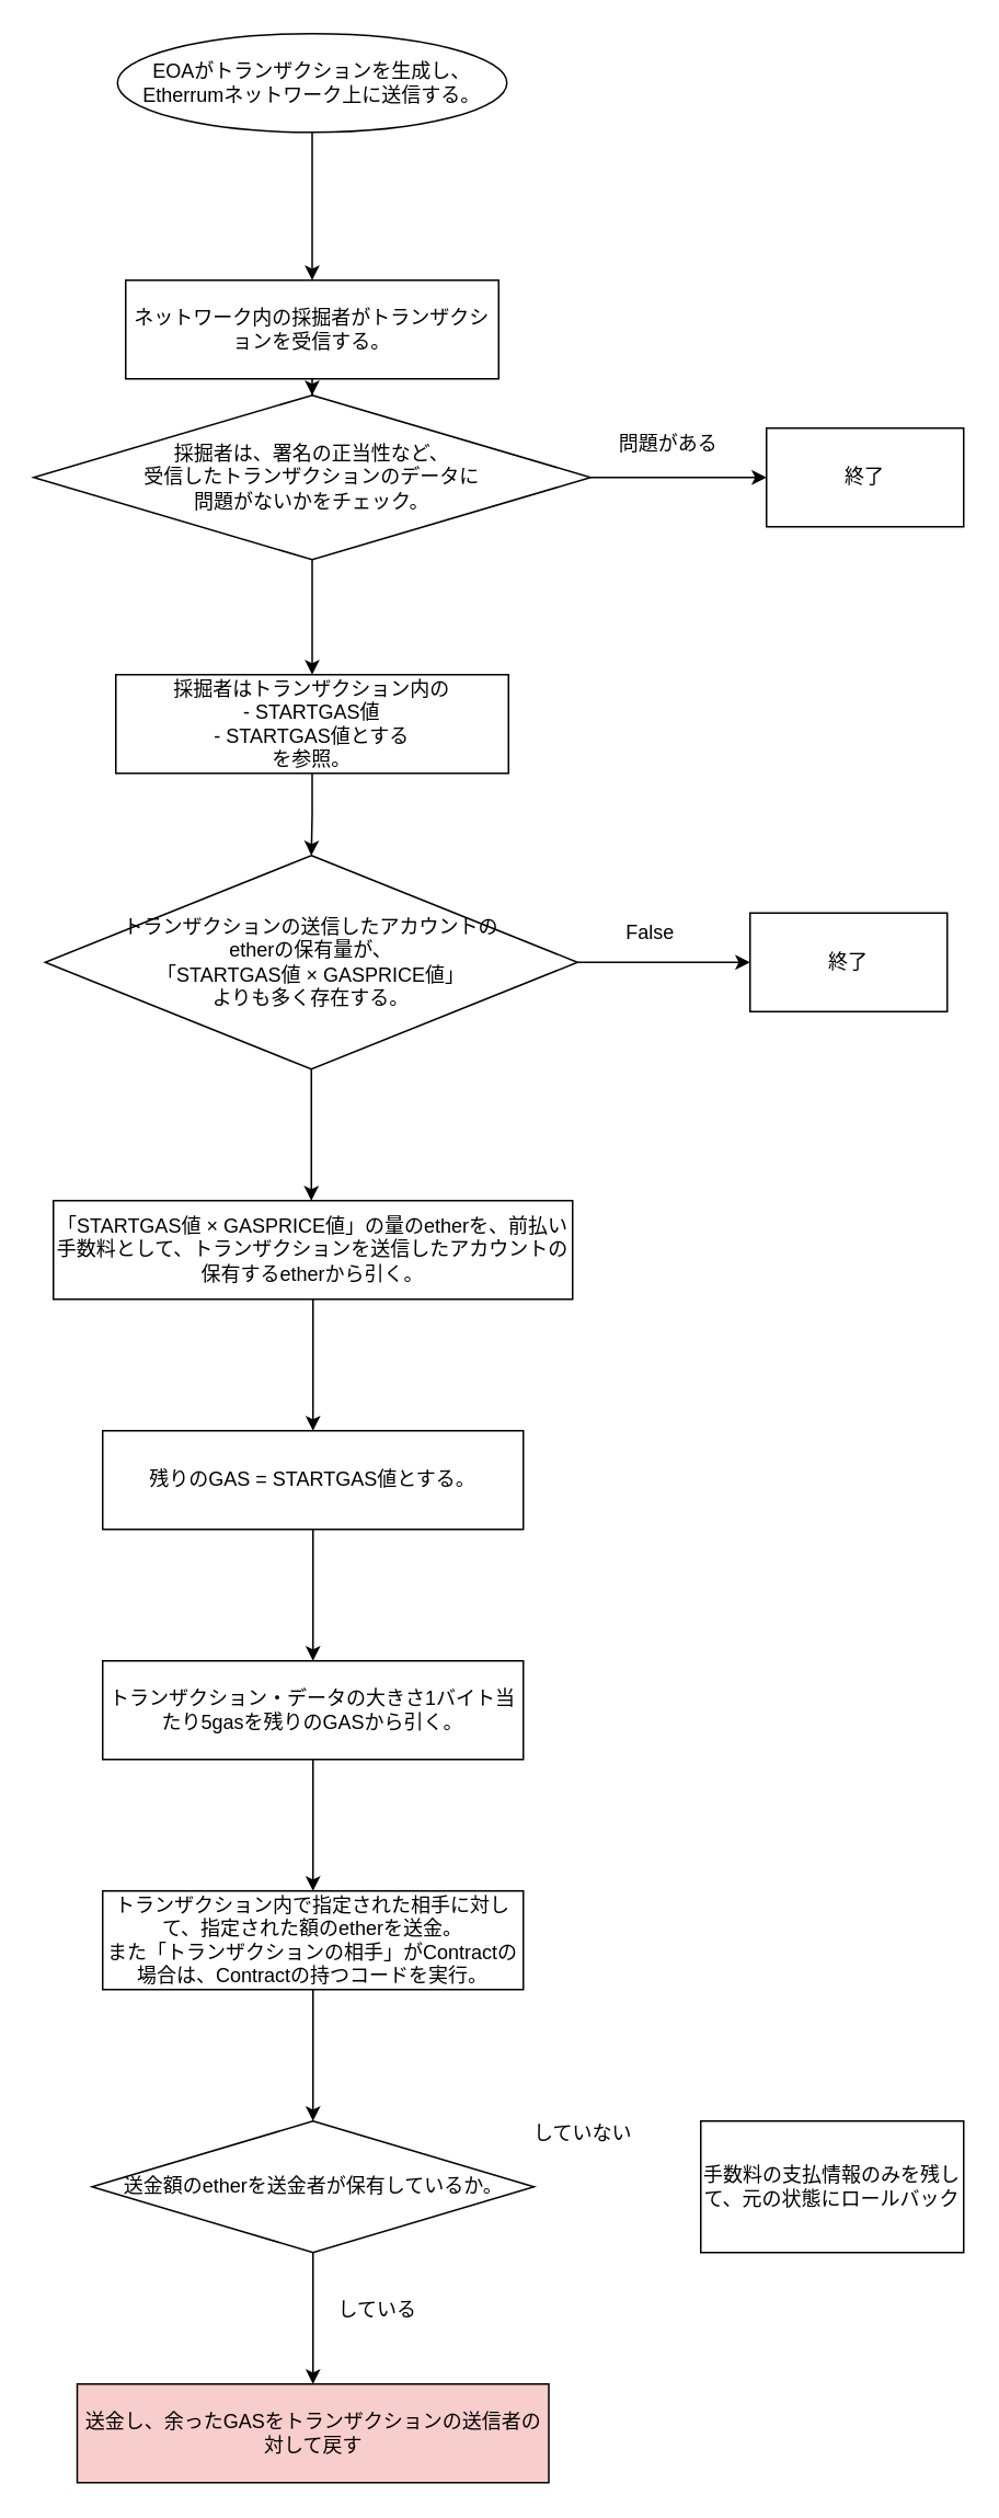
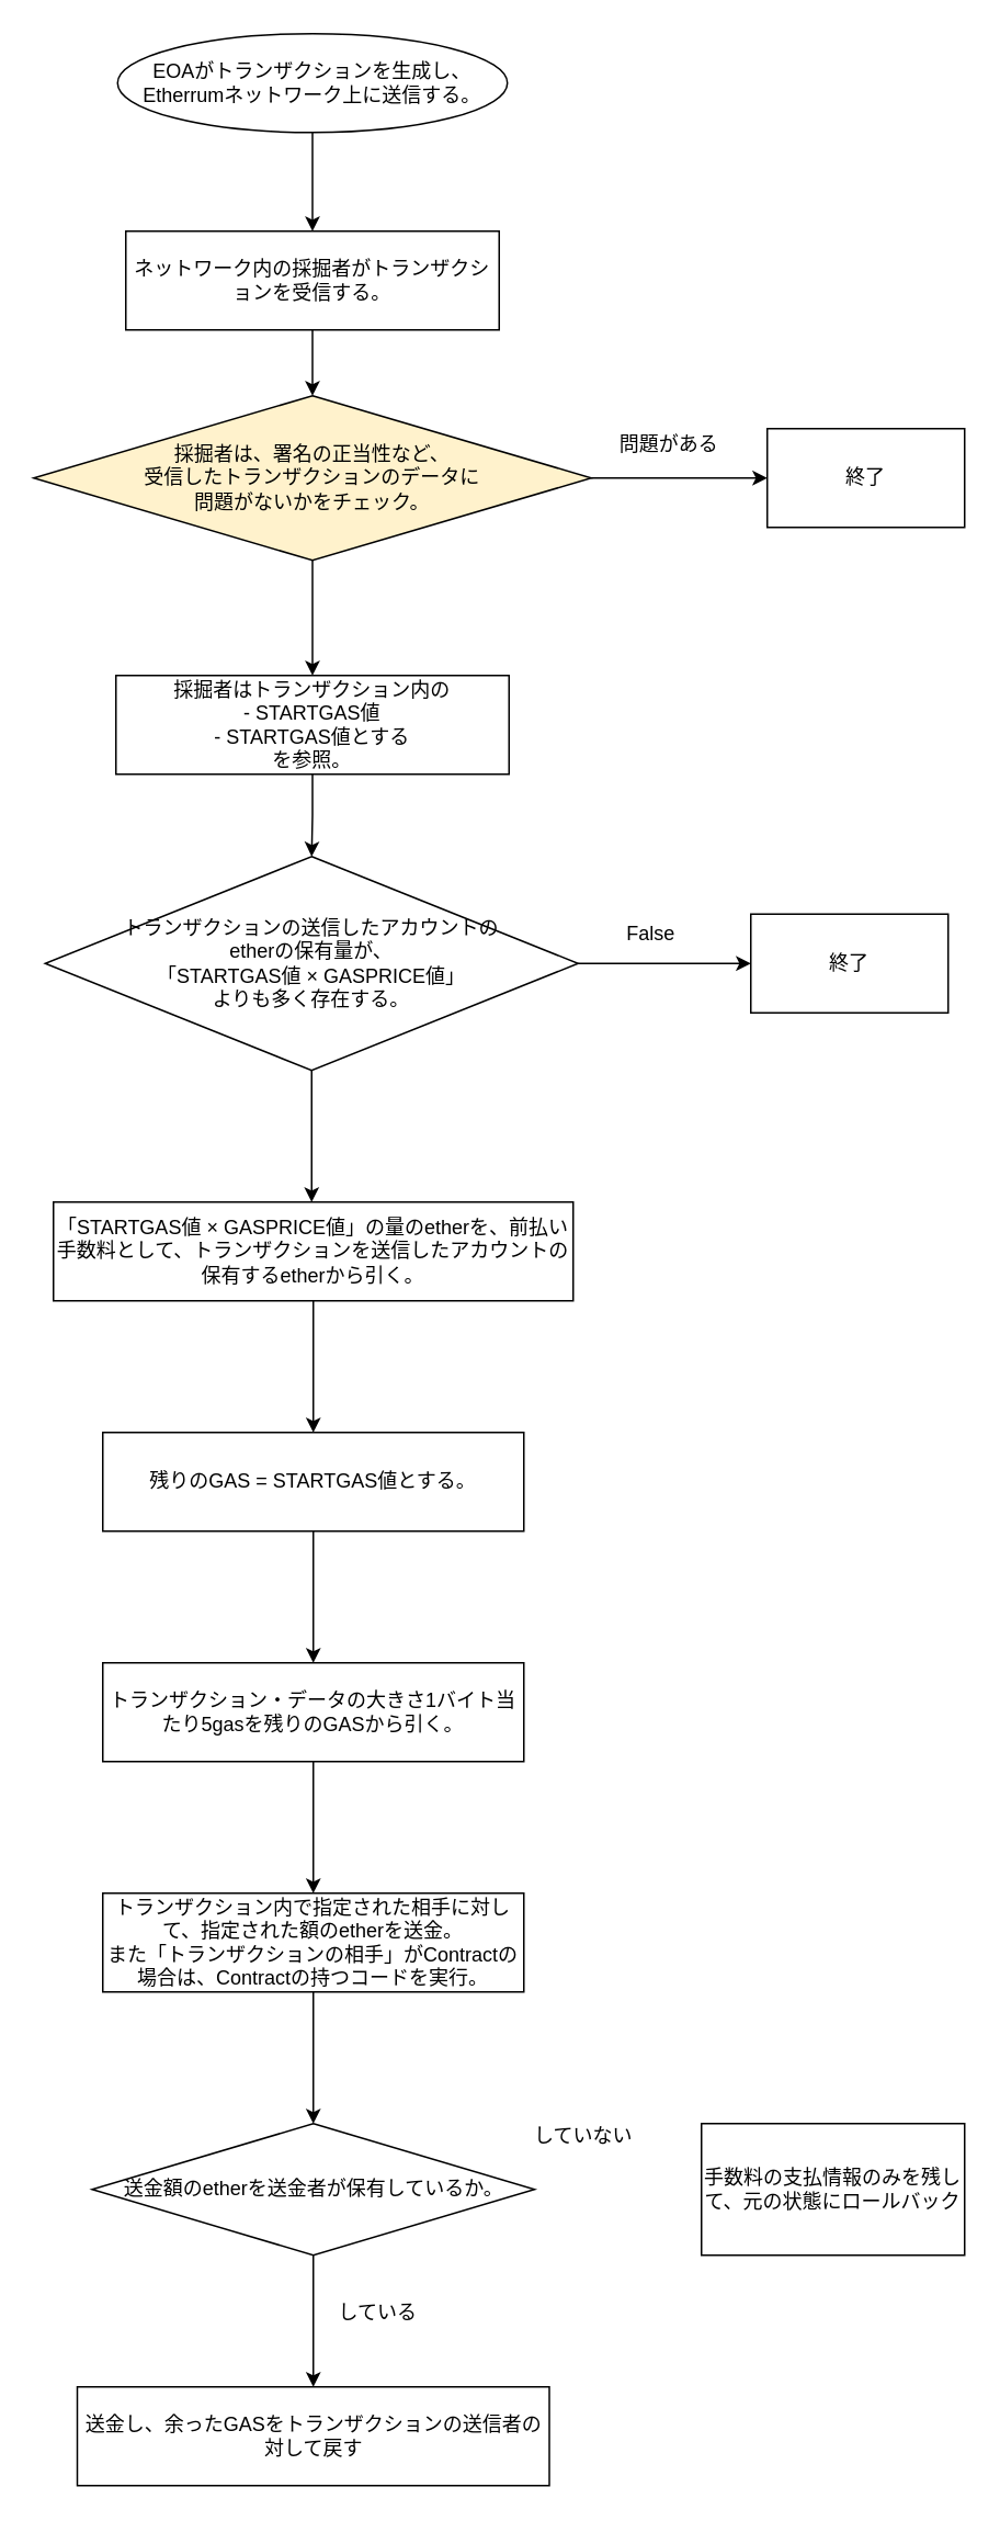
  <mxCell id="0" />
  <mxCell id="1" parent="0" />
  <mxCell id="2" value="" style="edgeStyle=orthogonalEdgeStyle;rounded=0;orthogonalLoop=1;jettySize=auto;html=1;" edge="1" parent="1" source="3" target="5"><mxGeometry relative="1" as="geometry" /></mxCell>
  <mxCell id="3" value="EOAがトランザクションを生成し、Etherrumネットワーク上に送信する。" style="ellipse;whiteSpace=wrap;html=1;" vertex="1" parent="1"><mxGeometry x="71" y="20" width="237" height="60" as="geometry" /></mxCell>
  <mxCell id="4" value="" style="edgeStyle=orthogonalEdgeStyle;rounded=0;orthogonalLoop=1;jettySize=auto;html=1;" edge="1" parent="1" source="5" target="7"><mxGeometry relative="1" as="geometry" /></mxCell>
- <mxCell id="5" value="ネットワーク内の採掘者がトランザクションを受信する。" style="rounded=0;whiteSpace=wrap;html=1;" vertex="1" parent="1"><mxGeometry x="76" y="170" width="227" height="60" as="geometry" /></mxCell>
+ <mxCell id="5" value="ネットワーク内の採掘者がトランザクションを受信する。" style="rounded=0;whiteSpace=wrap;html=1;" vertex="1" parent="1"><mxGeometry x="76" y="140" width="227" height="60" as="geometry" /></mxCell>
  <mxCell id="6" value="" style="edgeStyle=orthogonalEdgeStyle;rounded=0;orthogonalLoop=1;jettySize=auto;html=1;" edge="1" parent="1" source="7" target="10"><mxGeometry relative="1" as="geometry" /></mxCell>
- <mxCell id="7" value="採掘者は、署名の正当性など、&lt;br&gt;受信したトランザクションのデータに&lt;br&gt;問題がないかをチェック。" style="rhombus;whiteSpace=wrap;html=1;" vertex="1" parent="1"><mxGeometry x="20" y="240" width="339" height="100" as="geometry" /></mxCell>
+ <mxCell id="7" value="採掘者は、署名の正当性など、&lt;br&gt;受信したトランザクションのデータに&lt;br&gt;問題がないかをチェック。" style="rhombus;whiteSpace=wrap;html=1;fillColor=#fff2cc;" vertex="1" parent="1"><mxGeometry x="20" y="240" width="339" height="100" as="geometry" /></mxCell>
  <mxCell id="8" value="問題がある" style="text;html=1;align=center;verticalAlign=middle;resizable=0;points=[];autosize=1;" vertex="1" parent="1"><mxGeometry x="366" y="260" width="80" height="20" as="geometry" /></mxCell>
  <mxCell id="9" value="" style="edgeStyle=orthogonalEdgeStyle;rounded=0;orthogonalLoop=1;jettySize=auto;html=1;" edge="1" parent="1" source="10" target="12"><mxGeometry relative="1" as="geometry" /></mxCell>
  <mxCell id="10" value="採掘者はトランザクション内の&lt;br&gt;- STARTGAS値&lt;br&gt;- STARTGAS値とする&lt;br&gt;を参照。" style="rounded=0;whiteSpace=wrap;html=1;" vertex="1" parent="1"><mxGeometry x="70" y="410" width="239" height="60" as="geometry" /></mxCell>
  <mxCell id="11" value="" style="edgeStyle=orthogonalEdgeStyle;rounded=0;orthogonalLoop=1;jettySize=auto;html=1;" edge="1" parent="1" source="12"><mxGeometry relative="1" as="geometry"><mxPoint x="189" y="730" as="targetPoint" /></mxGeometry></mxCell>
  <mxCell id="12" value="トランザクションの送信したアカウントの&lt;br&gt;etherの保有量が、&lt;br&gt;「STARTGAS値 × GASPRICE値」&lt;br&gt;よりも多く存在する。&lt;br&gt;" style="rhombus;whiteSpace=wrap;html=1;" vertex="1" parent="1"><mxGeometry x="27" y="520" width="324" height="130" as="geometry" /></mxCell>
  <mxCell id="13" value="False" style="text;html=1;align=center;verticalAlign=middle;resizable=0;points=[];autosize=1;" vertex="1" parent="1"><mxGeometry x="375" y="557" width="40" height="20" as="geometry" /></mxCell>
  <mxCell id="14" value="" style="edgeStyle=orthogonalEdgeStyle;rounded=0;orthogonalLoop=1;jettySize=auto;html=1;" edge="1" parent="1" source="15"><mxGeometry relative="1" as="geometry"><mxPoint x="190" y="870" as="targetPoint" /></mxGeometry></mxCell>
  <mxCell id="15" value="「STARTGAS値 × GASPRICE値」の量のetherを、前払い手数料として、トランザクションを送信したアカウントの保有するetherから引く。" style="rounded=0;whiteSpace=wrap;html=1;" vertex="1" parent="1"><mxGeometry x="32" y="730" width="316" height="60" as="geometry" /></mxCell>
  <mxCell id="16" value="" style="edgeStyle=orthogonalEdgeStyle;rounded=0;orthogonalLoop=1;jettySize=auto;html=1;" edge="1" parent="1" source="17" target="19"><mxGeometry relative="1" as="geometry" /></mxCell>
  <mxCell id="17" value="残りのGAS = STARTGAS値とする。" style="rounded=0;whiteSpace=wrap;html=1;" vertex="1" parent="1"><mxGeometry x="62" y="870" width="256" height="60" as="geometry" /></mxCell>
  <mxCell id="18" value="" style="edgeStyle=orthogonalEdgeStyle;rounded=0;orthogonalLoop=1;jettySize=auto;html=1;" edge="1" parent="1" source="19" target="21"><mxGeometry relative="1" as="geometry" /></mxCell>
  <mxCell id="19" value="トランザクション・データの大きさ1バイト当たり5gasを残りのGASから引く。" style="rounded=0;whiteSpace=wrap;html=1;" vertex="1" parent="1"><mxGeometry x="62" y="1010" width="256" height="60" as="geometry" /></mxCell>
  <mxCell id="20" value="" style="edgeStyle=orthogonalEdgeStyle;rounded=0;orthogonalLoop=1;jettySize=auto;html=1;" edge="1" parent="1" source="21"><mxGeometry relative="1" as="geometry"><mxPoint x="190" y="1290" as="targetPoint" /></mxGeometry></mxCell>
  <mxCell id="21" value="トランザクション内で指定された相手に対して、指定された額のetherを送金。&lt;br&gt;また「トランザクションの相手」がContractの場合は、Contractの持つコードを実行。" style="rounded=0;whiteSpace=wrap;html=1;" vertex="1" parent="1"><mxGeometry x="62" y="1150" width="256" height="60" as="geometry" /></mxCell>
  <mxCell id="22" value="" style="edgeStyle=orthogonalEdgeStyle;rounded=0;orthogonalLoop=1;jettySize=auto;html=1;" edge="1" parent="1" source="23"><mxGeometry relative="1" as="geometry"><mxPoint x="190" y="1450" as="targetPoint" /></mxGeometry></mxCell>
  <mxCell id="23" value="送金額のetherを送金者が保有しているか。" style="rhombus;whiteSpace=wrap;html=1;" vertex="1" parent="1"><mxGeometry x="55.5" y="1290" width="269" height="80" as="geometry" /></mxCell>
- <mxCell id="24" value="送金し、余ったGASをトランザクションの送信者の対して戻す" style="rounded=0;whiteSpace=wrap;html=1;fillColor=#f8cecc;" vertex="1" parent="1"><mxGeometry x="46.5" y="1450" width="287" height="60" as="geometry" /></mxCell>
+ <mxCell id="24" value="送金し、余ったGASをトランザクションの送信者の対して戻す" style="rounded=0;whiteSpace=wrap;html=1;" vertex="1" parent="1"><mxGeometry x="46.5" y="1450" width="287" height="60" as="geometry" /></mxCell>
  <mxCell id="25" value="している" style="text;html=1;align=center;verticalAlign=middle;resizable=0;points=[];autosize=1;" vertex="1" parent="1"><mxGeometry x="199" y="1395" width="60" height="20" as="geometry" /></mxCell>
  <mxCell id="26" value="していない" style="text;html=1;align=center;verticalAlign=middle;resizable=0;points=[];autosize=1;" vertex="1" parent="1"><mxGeometry x="314" y="1288" width="80" height="20" as="geometry" /></mxCell>
  <mxCell id="27" value="手数料の支払情報のみを残して、元の状態にロールバック" style="rounded=0;whiteSpace=wrap;html=1;" vertex="1" parent="1"><mxGeometry x="426" y="1290" width="160" height="80" as="geometry" /></mxCell>
  <mxCell id="28" value="終了" style="rounded=0;whiteSpace=wrap;html=1;" vertex="1" parent="1"><mxGeometry x="456" y="555" width="120" height="60" as="geometry" /></mxCell>
  <mxCell id="29" value="終了" style="rounded=0;whiteSpace=wrap;html=1;" vertex="1" parent="1"><mxGeometry x="466" y="260" width="120" height="60" as="geometry" /></mxCell>
  <mxCell id="30" value="" style="endArrow=classic;html=1;entryX=0;entryY=0.5;entryDx=0;entryDy=0;exitX=1;exitY=0.5;exitDx=0;exitDy=0;" edge="1" parent="1" source="12" target="28"><mxGeometry width="50" height="50" relative="1" as="geometry"><mxPoint x="156" y="850" as="sourcePoint" /><mxPoint x="206" y="800" as="targetPoint" /></mxGeometry></mxCell>
  <mxCell id="31" value="" style="endArrow=classic;html=1;entryX=0;entryY=0.5;entryDx=0;entryDy=0;exitX=1;exitY=0.5;exitDx=0;exitDy=0;" edge="1" parent="1" source="7" target="29"><mxGeometry width="50" height="50" relative="1" as="geometry"><mxPoint x="156" y="610" as="sourcePoint" /><mxPoint x="206" y="560" as="targetPoint" /></mxGeometry></mxCell>
